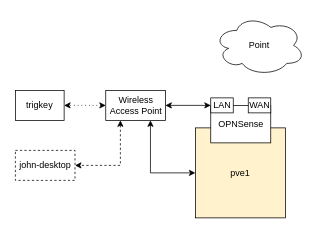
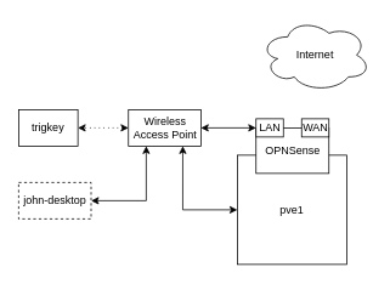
  <mxCell id="0" />
  <mxCell id="1" parent="0" />
- <mxCell id="2" value="Point" style="ellipse;shape=cloud;whiteSpace=wrap;html=1;" vertex="1" parent="1"><mxGeometry x="285" y="20" width="121" height="80" as="geometry" /></mxCell>
+ <mxCell id="2" value="Internet" style="ellipse;shape=cloud;whiteSpace=wrap;html=1;" vertex="1" parent="1"><mxGeometry x="285" y="20" width="121" height="80" as="geometry" /></mxCell>
  <mxCell id="3" style="edgeStyle=orthogonalEdgeStyle;rounded=0;orthogonalLoop=1;jettySize=auto;html=1;exitX=0.75;exitY=1;exitDx=0;exitDy=0;entryX=0;entryY=0.5;entryDx=0;entryDy=0;startArrow=classic;startFill=1;" edge="1" parent="1" source="6" target="13"><mxGeometry relative="1" as="geometry" /></mxCell>
- <mxCell id="4" value="" style="edgeStyle=orthogonalEdgeStyle;rounded=0;orthogonalLoop=1;jettySize=auto;html=1;startArrow=classic;startFill=1;dashed=1;" edge="1" parent="1" source="6" target="7"><mxGeometry relative="1" as="geometry"><Array as="points"><mxPoint x="160" y="220" /></Array></mxGeometry></mxCell>
+ <mxCell id="4" value="" style="edgeStyle=orthogonalEdgeStyle;rounded=0;orthogonalLoop=1;jettySize=auto;html=1;startArrow=classic;startFill=1;" edge="1" parent="1" source="6" target="7"><mxGeometry relative="1" as="geometry"><Array as="points"><mxPoint x="160" y="220" /></Array></mxGeometry></mxCell>
  <mxCell id="5" value="" style="edgeStyle=orthogonalEdgeStyle;rounded=0;orthogonalLoop=1;jettySize=auto;html=1;dashed=1;dashPattern=1 4;startArrow=classic;startFill=1;" edge="1" parent="1" source="6" target="8"><mxGeometry relative="1" as="geometry" /></mxCell>
  <mxCell id="6" value="Wireless&lt;div&gt;Access Point&lt;/div&gt;" style="rounded=0;whiteSpace=wrap;html=1;" vertex="1" parent="1"><mxGeometry x="140.5" y="120" width="79.5" height="40" as="geometry" /></mxCell>
  <mxCell id="7" value="john-desktop" style="rounded=0;whiteSpace=wrap;html=1;dashed=1;" vertex="1" parent="1"><mxGeometry x="20" y="200" width="79.5" height="40" as="geometry" /></mxCell>
  <mxCell id="8" value="trigkey" style="rounded=0;whiteSpace=wrap;html=1;" vertex="1" parent="1"><mxGeometry x="20" y="120" width="65" height="40" as="geometry" /></mxCell>
  <mxCell id="9" value="" style="edgeStyle=orthogonalEdgeStyle;rounded=0;orthogonalLoop=1;jettySize=auto;html=1;startArrow=classic;startFill=1;" edge="1" parent="1" source="16" target="6"><mxGeometry relative="1" as="geometry" /></mxCell>
  <mxCell id="10" value="" style="group" vertex="1" connectable="0" parent="1"><mxGeometry x="260" y="130" width="120" height="160" as="geometry" /></mxCell>
  <mxCell id="11" value="" style="group" vertex="1" connectable="0" parent="10"><mxGeometry y="10" width="120" height="150" as="geometry" /></mxCell>
  <mxCell id="12" value="" style="group" vertex="1" connectable="0" parent="11"><mxGeometry y="20" width="120" height="130" as="geometry" /></mxCell>
- <mxCell id="13" value="pve1" style="whiteSpace=wrap;html=1;aspect=fixed;fillColor=#fff2cc;" vertex="1" parent="12"><mxGeometry y="10" width="120" height="120" as="geometry" /></mxCell>
+ <mxCell id="13" value="pve1" style="whiteSpace=wrap;html=1;aspect=fixed;" vertex="1" parent="12"><mxGeometry y="10" width="120" height="120" as="geometry" /></mxCell>
  <mxCell id="14" value="OPNSense" style="rounded=0;whiteSpace=wrap;html=1;" vertex="1" parent="12"><mxGeometry x="20.5" y="-20" width="80" height="50" as="geometry" /></mxCell>
  <mxCell id="15" value="" style="group" vertex="1" connectable="0" parent="11"><mxGeometry x="20.5" width="80" height="50" as="geometry" /></mxCell>
  <mxCell id="16" value="LAN" style="rounded=0;whiteSpace=wrap;html=1;" vertex="1" parent="15"><mxGeometry y="-10" width="30" height="20" as="geometry" /></mxCell>
  <mxCell id="17" value="WAN" style="rounded=0;whiteSpace=wrap;html=1;" vertex="1" parent="10"><mxGeometry x="70.5" width="30" height="20" as="geometry" /></mxCell>
